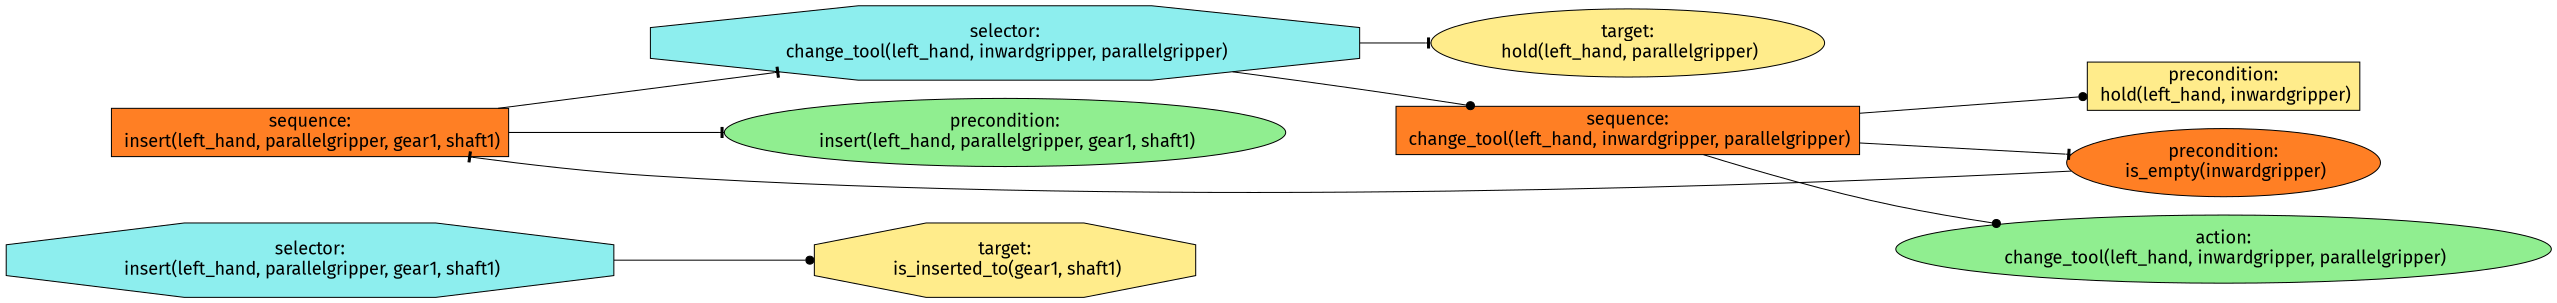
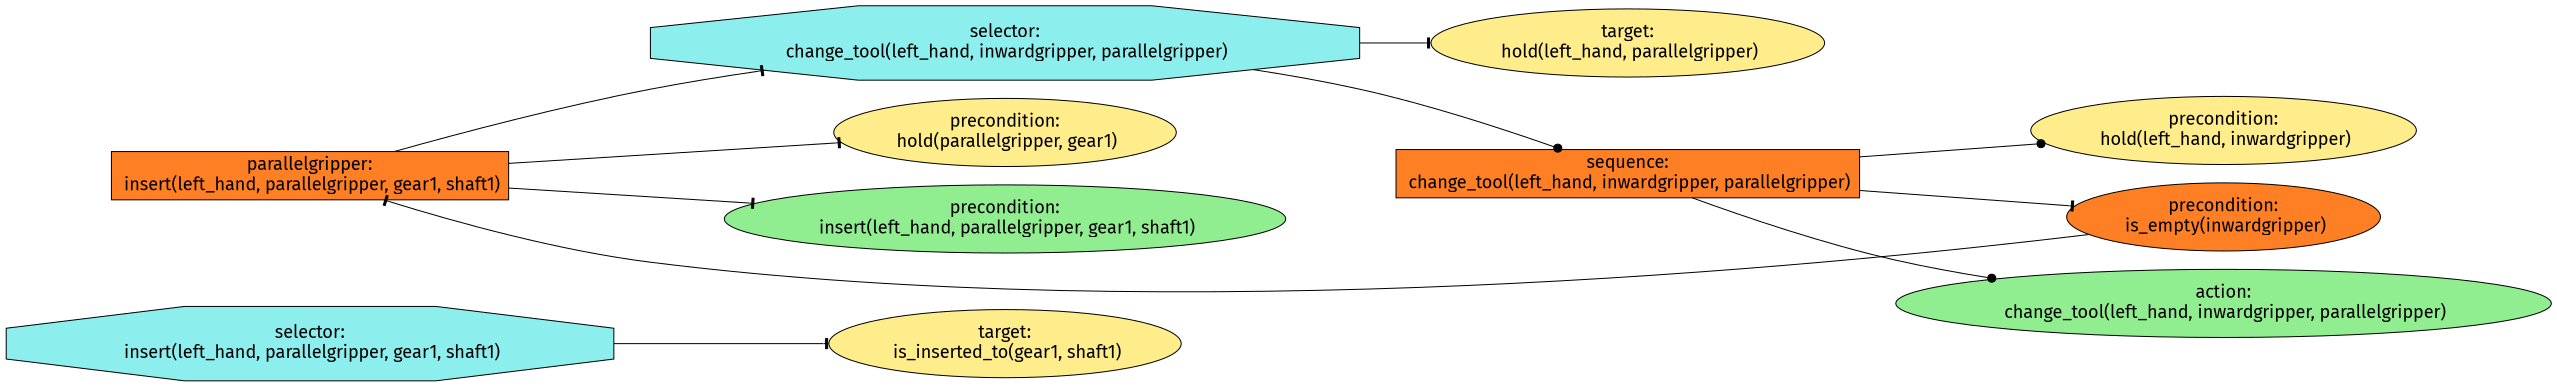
  digraph {
    fontname="Fira Sans"
    ordering=out
    rankdir=LR
    node [fillcolor=lightgoldenrod1 fontcolor=black fontname="Fira Sans" fontsize=18 shape=ellipse style=filled]
    edge [arrowhead=tee fontname="Fira Sans"]
    n1 [fillcolor=darkslategray2 label="selector:\n insert(left_hand, parallelgripper, gear1, shaft1)" shape=octagon]
-   n2 [label="target:\n is_inserted_to(gear1, shaft1)" shape=octagon]
-   n3 [fillcolor=chocolate1 label="sequence:\n insert(left_hand, parallelgripper, gear1, shaft1)" shape=box]
+   n2 [label="target:\n is_inserted_to(gear1, shaft1)"]
+   n3 [fillcolor=chocolate1 label="parallelgripper:\n insert(left_hand, parallelgripper, gear1, shaft1)" shape=box]
    n4 [fillcolor=darkslategray2 label="selector:\n change_tool(left_hand, inwardgripper, parallelgripper)" shape=octagon]
+   n5 [label="precondition:\n hold(parallelgripper, gear1)"]
    n6 [fillcolor=lightgreen label="precondition:\n insert(left_hand, parallelgripper, gear1, shaft1)"]
    n7 [label="target:\n hold(left_hand, parallelgripper)"]
    n8 [fillcolor=chocolate1 label="sequence:\n change_tool(left_hand, inwardgripper, parallelgripper)" shape=box]
-   n9 [label="precondition:\n hold(left_hand, inwardgripper)" shape=box]
+   n9 [label="precondition:\n hold(left_hand, inwardgripper)"]
    n10 [fillcolor=chocolate1 label="precondition:\n is_empty(inwardgripper)"]
    n11 [fillcolor=lightgreen label="action:\n change_tool(left_hand, inwardgripper, parallelgripper)"]
-   n1 -> n2 [arrowhead=dot]
+   n1 -> n2
    n3 -> n4
+   n3 -> n5
    n3 -> n6
    n4 -> n7
    n4 -> n8 [arrowhead=dot]
    n8 -> n9 [arrowhead=dot]
    n8 -> n10
    n8 -> n11 [arrowhead=dot]
    n10 -> n3
  }
